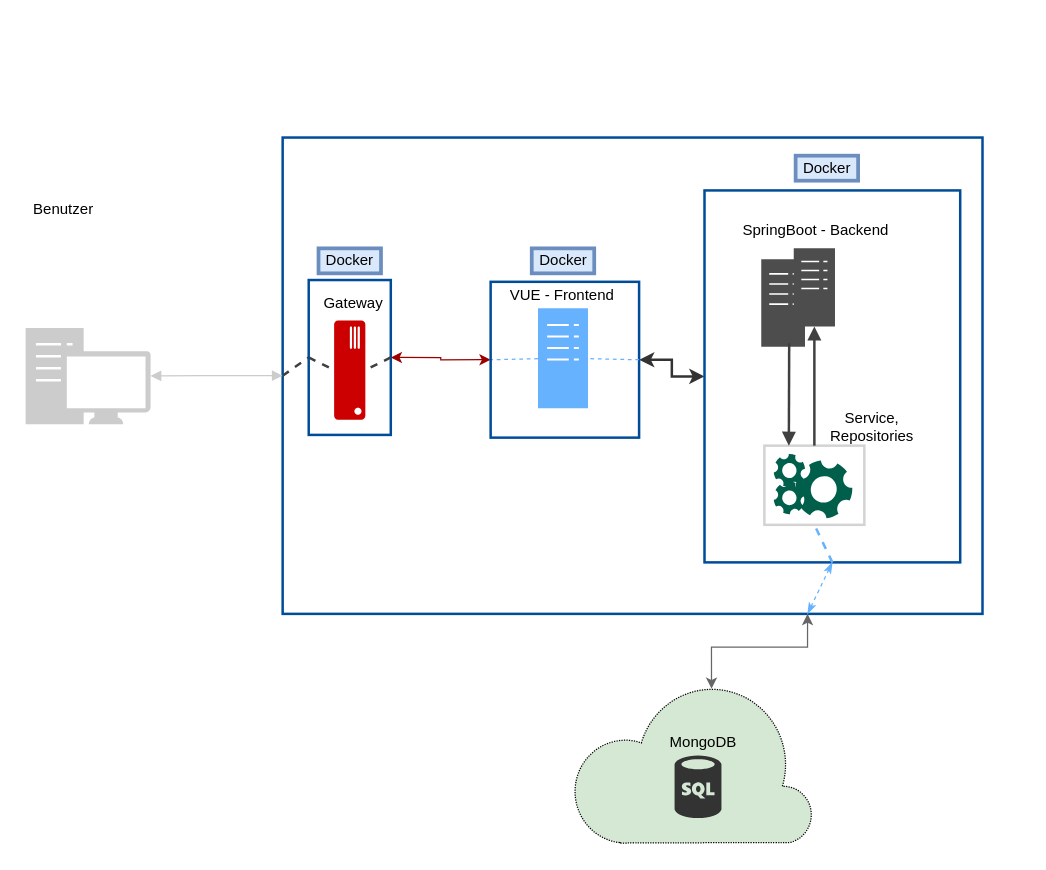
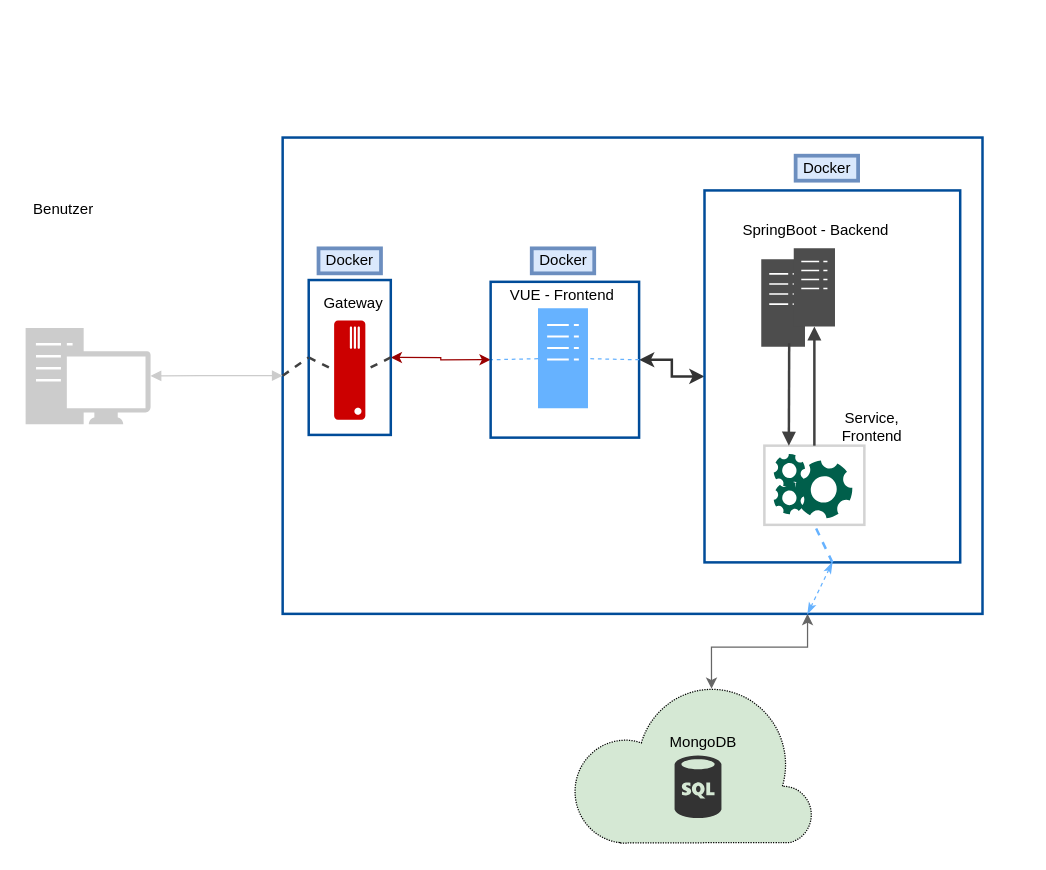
  <mxCell id="0" />
  <mxCell id="1" parent="0" />
  <mxCell id="2" value="SpringBoot - Backend" style="text;html=1;align=center;verticalAlign=middle;resizable=0;points=[];autosize=1;rotation=0;" vertex="1" parent="1"><mxGeometry x="586.79" y="174" width="130" height="20" as="geometry" /></mxCell>
  <mxCell id="3" value="" style="rounded=0;whiteSpace=wrap;html=1;fillColor=none;strokeWidth=2;strokeColor=#004C99;rotation=-90;" vertex="1" parent="1"><mxGeometry x="315.11" y="20.04" width="381.15" height="560.01" as="geometry" /></mxCell>
  <mxCell id="4" value="" style="pointerEvents=1;shadow=0;dashed=0;html=1;strokeColor=none;labelPosition=center;verticalLabelPosition=bottom;verticalAlign=top;align=center;outlineConnect=0;shape=mxgraph.veeam2.workstation;fillColor=#CCCCCC;" vertex="1" parent="1"><mxGeometry x="20" y="261.95" width="100" height="77" as="geometry" /></mxCell>
  <mxCell id="5" value="" style="pointerEvents=1;shadow=0;dashed=0;html=1;strokeColor=none;labelPosition=center;verticalLabelPosition=bottom;verticalAlign=top;align=center;outlineConnect=0;shape=mxgraph.veeam2.server;fillColor=#66B2FF;" vertex="1" parent="1"><mxGeometry x="430" y="246.03" width="40" height="80" as="geometry" /></mxCell>
  <mxCell id="6" value="" style="verticalLabelPosition=bottom;html=1;verticalAlign=top;align=center;strokeColor=none;shape=mxgraph.azure.server;rotation=-90;direction=east;fillColor=#CC0000;" vertex="1" parent="1"><mxGeometry x="239.68" y="283.06" width="79.38" height="25" as="geometry" /></mxCell>
  <mxCell id="7" value="Gateway" style="text;html=1;align=center;verticalAlign=middle;resizable=0;points=[];autosize=1;rotation=0;" vertex="1" parent="1"><mxGeometry x="251.55" y="231.87" width="60" height="20" as="geometry" /></mxCell>
  <mxCell id="8" value="VUE - Frontend" style="text;html=1;align=center;verticalAlign=middle;resizable=0;points=[];autosize=1;rotation=0;" vertex="1" parent="1"><mxGeometry x="398.71" y="226.03" width="100" height="20" as="geometry" /></mxCell>
  <mxCell id="9" value="" style="pointerEvents=1;shadow=0;dashed=0;html=1;strokeColor=none;labelPosition=center;verticalLabelPosition=bottom;verticalAlign=top;align=center;outlineConnect=0;shape=mxgraph.veeam2.server;fillColor=#4D4D4D;" vertex="1" parent="1"><mxGeometry x="608.65" y="206.87" width="35" height="70" as="geometry" /></mxCell>
  <mxCell id="10" value="" style="pointerEvents=1;shadow=0;dashed=0;html=1;strokeColor=none;labelPosition=center;verticalLabelPosition=bottom;verticalAlign=top;align=center;outlineConnect=0;shape=mxgraph.veeam2.server;fillColor=#4D4D4D;" vertex="1" parent="1"><mxGeometry x="634.65" y="198.15" width="33" height="62.5" as="geometry" /></mxCell>
  <mxCell id="11" value="" style="edgeStyle=none;rounded=0;html=1;entryX=0.5;entryY=0;jettySize=auto;orthogonalLoop=1;strokeWidth=1;fontColor=#000000;jumpStyle=none;endArrow=block;endFill=1;startArrow=block;startFill=1;fillColor=#ffe6cc;entryDx=0;entryDy=0;strokeColor=#CCCCCC;" edge="1" parent="1" source="4" target="3"><mxGeometry width="100" relative="1" as="geometry"><mxPoint x="130" y="326.01" as="sourcePoint" /><mxPoint x="210" y="326.01" as="targetPoint" /><Array as="points"><mxPoint x="160" y="300" /></Array></mxGeometry></mxCell>
  <mxCell id="12" value="Benutzer" style="text;html=1;align=center;verticalAlign=middle;resizable=0;points=[];autosize=1;" vertex="1" parent="1"><mxGeometry x="20" y="156.87" width="60" height="20" as="geometry" /></mxCell>
  <mxCell id="13" value="" style="pointerEvents=1;shadow=0;dashed=0;html=1;strokeColor=none;fillColor=#005F4B;labelPosition=center;verticalLabelPosition=bottom;verticalAlign=top;align=center;outlineConnect=0;shape=mxgraph.veeam2.service_application;rotation=30;" vertex="1" parent="1"><mxGeometry x="636.15" y="367.43" width="45" height="47.2" as="geometry" /></mxCell>
- <mxCell id="14" value="Service, &lt;br&gt;Repositories" style="text;html=1;align=center;verticalAlign=middle;resizable=0;points=[];autosize=1;" vertex="1" parent="1"><mxGeometry x="656.79" y="326.03" width="80" height="30" as="geometry" /></mxCell>
+ <mxCell id="14" value="Service, &lt;br&gt;Frontend" style="text;html=1;align=center;verticalAlign=middle;resizable=0;points=[];autosize=1;" vertex="1" parent="1"><mxGeometry x="656.79" y="326.03" width="80" height="30" as="geometry" /></mxCell>
  <mxCell id="15" value="" style="rounded=0;whiteSpace=wrap;html=1;fillColor=none;strokeColor=#d3d3d3;strokeWidth=2;" vertex="1" parent="1"><mxGeometry x="611.15" y="356.03" width="80" height="63.37" as="geometry" /></mxCell>
  <mxCell id="16" value="" style="pointerEvents=1;shadow=0;dashed=0;html=1;strokeColor=none;fillColor=#005F4B;labelPosition=center;verticalLabelPosition=bottom;verticalAlign=top;align=center;outlineConnect=0;shape=mxgraph.veeam2.service_application;" vertex="1" parent="1"><mxGeometry x="618.65" y="384.72" width="25" height="26.2" as="geometry" /></mxCell>
  <mxCell id="17" value="" style="pointerEvents=1;shadow=0;dashed=0;html=1;strokeColor=none;fillColor=#005F4B;labelPosition=center;verticalLabelPosition=bottom;verticalAlign=top;align=center;outlineConnect=0;shape=mxgraph.veeam2.service_application;" vertex="1" parent="1"><mxGeometry x="618.65" y="362.57" width="25" height="26.7" as="geometry" /></mxCell>
  <mxCell id="18" value="Docker" style="text;html=1;align=center;verticalAlign=middle;resizable=0;points=[];autosize=1;rotation=0;strokeWidth=3;fillColor=#dae8fc;strokeColor=#6c8ebf;" vertex="1" parent="1"><mxGeometry x="254.37" y="198.15" width="50" height="20" as="geometry" /></mxCell>
  <mxCell id="19" style="edgeStyle=orthogonalEdgeStyle;rounded=0;orthogonalLoop=1;jettySize=auto;html=1;exitX=0.5;exitY=0;exitDx=0;exitDy=0;entryX=0.5;entryY=1;entryDx=0;entryDy=0;startArrow=classic;startFill=1;endArrow=classic;endFill=1;strokeWidth=2;strokeColor=#333333;" edge="1" parent="1" source="20" target="35"><mxGeometry relative="1" as="geometry" /></mxCell>
  <mxCell id="20" value="" style="rounded=0;whiteSpace=wrap;html=1;fillColor=none;strokeWidth=2;strokeColor=#004C99;rotation=-90;" vertex="1" parent="1"><mxGeometry x="516.72" y="198.31" width="297.63" height="204.6" as="geometry" /></mxCell>
  <mxCell id="21" value="" style="edgeStyle=none;rounded=0;html=1;entryX=0.5;entryY=0;jettySize=auto;orthogonalLoop=1;strokeColor=#404040;strokeWidth=2;fontColor=#000000;jumpStyle=none;endArrow=none;endFill=0;startArrow=none;dashed=1;entryDx=0;entryDy=0;entryPerimeter=0;exitX=0.5;exitY=0;exitDx=0;exitDy=0;" edge="1" parent="1" source="30" target="6"><mxGeometry width="100" relative="1" as="geometry"><mxPoint x="230" y="334" as="sourcePoint" /><mxPoint x="330" y="334" as="targetPoint" /></mxGeometry></mxCell>
  <mxCell id="22" style="edgeStyle=orthogonalEdgeStyle;rounded=0;orthogonalLoop=1;jettySize=auto;html=1;exitX=0.58;exitY=0.05;exitDx=0;exitDy=0;exitPerimeter=0;entryX=0;entryY=0.75;entryDx=0;entryDy=0;startArrow=classic;startFill=1;endArrow=classic;endFill=1;strokeColor=#666666;strokeWidth=1;" edge="1" parent="1" source="23" target="3"><mxGeometry relative="1" as="geometry" /></mxCell>
  <mxCell id="23" value="" style="verticalLabelPosition=bottom;html=1;verticalAlign=top;align=center;shape=mxgraph.azure.cloud;fillColor=#d5e8d4;dashed=1;dashPattern=1 1;" vertex="1" parent="1"><mxGeometry x="456.78" y="544" width="193.22" height="130" as="geometry" /></mxCell>
  <mxCell id="24" value="MongoDB" style="text;html=1;align=center;verticalAlign=middle;resizable=0;points=[];autosize=1;rotation=0;" vertex="1" parent="1"><mxGeometry x="526.68" y="584" width="70" height="20" as="geometry" /></mxCell>
  <mxCell id="25" value="" style="verticalLabelPosition=bottom;html=1;verticalAlign=top;align=center;strokeColor=none;shape=mxgraph.azure.sql_database;fillColor=#333333;" vertex="1" parent="1"><mxGeometry x="539.29" y="604" width="37.5" height="50" as="geometry" /></mxCell>
  <mxCell id="26" value="" style="edgeStyle=none;rounded=0;html=1;entryX=0.5;entryY=0;jettySize=auto;orthogonalLoop=1;strokeColor=#404040;strokeWidth=2;fontColor=#000000;jumpStyle=none;endArrow=none;endFill=0;startArrow=block;startFill=1;entryDx=0;entryDy=0;" edge="1" parent="1" source="10" target="15"><mxGeometry width="100" relative="1" as="geometry"><mxPoint x="40" y="484" as="sourcePoint" /><mxPoint x="140" y="484" as="targetPoint" /></mxGeometry></mxCell>
  <mxCell id="27" value="" style="edgeStyle=none;rounded=0;html=1;entryX=0.5;entryY=1;jettySize=auto;orthogonalLoop=1;strokeWidth=2;fontColor=#000000;jumpStyle=none;endArrow=none;endFill=0;startArrow=none;dashed=1;entryDx=0;entryDy=0;exitX=0;exitY=0.5;exitDx=0;exitDy=0;strokeColor=#66B2FF;" edge="1" parent="1" source="20" target="15"><mxGeometry width="100" relative="1" as="geometry"><mxPoint x="230" y="614" as="sourcePoint" /><mxPoint x="330" y="614" as="targetPoint" /></mxGeometry></mxCell>
  <mxCell id="28" value="" style="edgeStyle=none;rounded=0;html=1;entryX=0;entryY=0.5;jettySize=auto;orthogonalLoop=1;strokeWidth=1;fontColor=#000000;jumpStyle=none;endArrow=classicThin;endFill=1;startArrow=classicThin;dashed=1;entryDx=0;entryDy=0;exitX=0;exitY=0.75;exitDx=0;exitDy=0;startFill=1;strokeColor=#66B2FF;" edge="1" parent="1" source="3" target="20"><mxGeometry width="100" relative="1" as="geometry"><mxPoint x="240" y="614" as="sourcePoint" /><mxPoint x="340" y="614" as="targetPoint" /></mxGeometry></mxCell>
  <mxCell id="29" style="edgeStyle=orthogonalEdgeStyle;rounded=0;orthogonalLoop=1;jettySize=auto;html=1;exitX=0.5;exitY=1;exitDx=0;exitDy=0;entryX=0.5;entryY=0;entryDx=0;entryDy=0;startArrow=classic;startFill=1;endArrow=classic;endFill=1;strokeWidth=1;strokeColor=#990000;" edge="1" parent="1" source="30" target="35"><mxGeometry relative="1" as="geometry" /></mxCell>
  <mxCell id="30" value="" style="rounded=0;whiteSpace=wrap;html=1;fillColor=none;strokeWidth=2;strokeColor=#004C99;rotation=-90;" vertex="1" parent="1"><mxGeometry x="217.4" y="252.62" width="123.93" height="65.68" as="geometry" /></mxCell>
  <mxCell id="31" value="" style="edgeStyle=none;rounded=0;html=1;entryX=0.5;entryY=0;jettySize=auto;orthogonalLoop=1;strokeColor=#404040;strokeWidth=2;fontColor=#000000;jumpStyle=none;endArrow=none;endFill=0;startArrow=none;dashed=1;entryDx=0;entryDy=0;entryPerimeter=0;exitX=0.5;exitY=0;exitDx=0;exitDy=0;" edge="1" parent="1" source="3" target="30"><mxGeometry width="100" relative="1" as="geometry"><mxPoint x="230.775" y="307.875" as="sourcePoint" /><mxPoint x="270" y="284.93" as="targetPoint" /></mxGeometry></mxCell>
  <mxCell id="32" value="" style="edgeStyle=none;rounded=0;html=1;entryX=0.5;entryY=0;jettySize=auto;orthogonalLoop=1;strokeWidth=1;fontColor=#000000;jumpStyle=none;endArrow=none;endFill=0;startArrow=none;dashed=1;entryDx=0;entryDy=0;startFill=0;strokeColor=#66B2FF;" edge="1" parent="1" source="5" target="35"><mxGeometry width="100" relative="1" as="geometry"><mxPoint x="260" y="434" as="sourcePoint" /><mxPoint x="360" y="434" as="targetPoint" /></mxGeometry></mxCell>
  <mxCell id="33" value="" style="edgeStyle=none;rounded=0;html=1;entryX=0.5;entryY=1;jettySize=auto;orthogonalLoop=1;strokeColor=#404040;strokeWidth=2;fontColor=#000000;jumpStyle=none;endArrow=none;endFill=0;startArrow=none;dashed=1;exitX=0.5;exitY=1;exitDx=0;exitDy=0;entryDx=0;entryDy=0;entryPerimeter=0;" edge="1" parent="1" source="30" target="6"><mxGeometry width="100" relative="1" as="geometry"><mxPoint x="90" y="424" as="sourcePoint" /><mxPoint x="190" y="424" as="targetPoint" /></mxGeometry></mxCell>
  <mxCell id="34" value="" style="edgeStyle=none;rounded=0;html=1;jettySize=auto;orthogonalLoop=1;strokeColor=#00B336;strokeWidth=2;fontColor=#000000;jumpStyle=none;endArrow=none;endFill=0;startArrow=none;dashed=1;entryX=0;entryY=0;entryDx=0;entryDy=0;" edge="1" parent="1" source="35" target="35"><mxGeometry width="100" relative="1" as="geometry"><mxPoint x="340" y="404" as="sourcePoint" /><mxPoint x="440" y="404" as="targetPoint" /></mxGeometry></mxCell>
  <mxCell id="35" value="" style="rounded=0;whiteSpace=wrap;html=1;fillColor=none;strokeWidth=2;strokeColor=#004C99;rotation=-90;" vertex="1" parent="1"><mxGeometry x="389.16" y="227.88" width="124.68" height="118.79" as="geometry" /></mxCell>
  <mxCell id="36" value="" style="edgeStyle=none;rounded=0;html=1;jettySize=auto;orthogonalLoop=1;strokeWidth=1;fontColor=#000000;jumpStyle=none;endArrow=none;endFill=0;startArrow=none;dashed=1;exitX=0.5;exitY=1;exitDx=0;exitDy=0;strokeColor=#66B2FF;" edge="1" parent="1" source="35" target="5"><mxGeometry width="100" relative="1" as="geometry"><mxPoint x="150" y="474" as="sourcePoint" /><mxPoint x="340" y="394" as="targetPoint" /></mxGeometry></mxCell>
  <mxCell id="37" value="" style="edgeStyle=none;rounded=0;html=1;entryX=0.5;entryY=0;jettySize=auto;orthogonalLoop=1;strokeColor=#404040;strokeWidth=2;fontColor=#000000;jumpStyle=none;endArrow=block;endFill=1;startArrow=none;startFill=0;entryDx=0;entryDy=0;" edge="1" parent="1"><mxGeometry width="100" relative="1" as="geometry"><mxPoint x="631" y="274" as="sourcePoint" /><mxPoint x="630.73" y="356.03" as="targetPoint" /></mxGeometry></mxCell>
  <mxCell id="38" value="Docker" style="text;html=1;align=center;verticalAlign=middle;resizable=0;points=[];autosize=1;rotation=0;strokeWidth=3;fillColor=#dae8fc;strokeColor=#6c8ebf;" vertex="1" parent="1"><mxGeometry x="425" y="198.15" width="50" height="20" as="geometry" /></mxCell>
  <mxCell id="39" value="Docker" style="text;html=1;align=center;verticalAlign=middle;resizable=0;points=[];autosize=1;rotation=0;strokeWidth=3;fillColor=#dae8fc;strokeColor=#6c8ebf;" vertex="1" parent="1"><mxGeometry x="636.15" y="124" width="50" height="20" as="geometry" /></mxCell>
